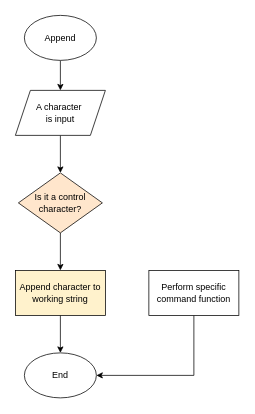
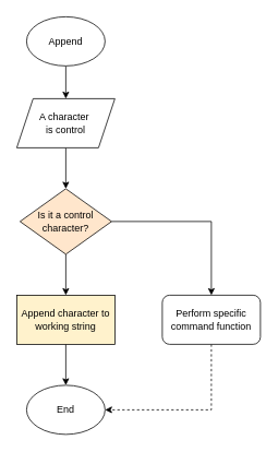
  <mxCell id="0" />
  <mxCell id="1" parent="0" />
  <mxCell id="2" style="edgeStyle=orthogonalEdgeStyle;rounded=0;orthogonalLoop=1;jettySize=auto;html=1;entryX=0.5;entryY=0;entryDx=0;entryDy=0;" edge="1" parent="1" source="3" target="5"><mxGeometry relative="1" as="geometry" /></mxCell>
  <mxCell id="3" value="Append" style="ellipse;whiteSpace=wrap;html=1;" parent="1" vertex="1"><mxGeometry x="32" y="20" width="96" height="60" as="geometry" /></mxCell>
  <mxCell id="4" style="edgeStyle=orthogonalEdgeStyle;rounded=0;orthogonalLoop=1;jettySize=auto;html=1;entryX=0.5;entryY=0;entryDx=0;entryDy=0;" edge="1" parent="1" source="5" target="8"><mxGeometry relative="1" as="geometry" /></mxCell>
- <mxCell id="5" value="&lt;div&gt;A character&amp;nbsp;&lt;/div&gt;&lt;div&gt;is input&lt;/div&gt;" style="shape=parallelogram;perimeter=parallelogramPerimeter;whiteSpace=wrap;html=1;fixedSize=1;" vertex="1" parent="1"><mxGeometry x="20" y="120" width="120" height="60" as="geometry" /></mxCell>
+ <mxCell id="5" value="&lt;div&gt;A character&amp;nbsp;&lt;/div&gt;&lt;div&gt;is control&lt;/div&gt;" style="shape=parallelogram;perimeter=parallelogramPerimeter;whiteSpace=wrap;html=1;fixedSize=1;" vertex="1" parent="1"><mxGeometry x="20" y="120" width="120" height="60" as="geometry" /></mxCell>
  <mxCell id="6" style="edgeStyle=orthogonalEdgeStyle;rounded=0;orthogonalLoop=1;jettySize=auto;html=1;entryX=0.5;entryY=0;entryDx=0;entryDy=0;" edge="1" parent="1" source="8" target="10"><mxGeometry relative="1" as="geometry" /></mxCell>
+ <mxCell id="7" style="edgeStyle=orthogonalEdgeStyle;rounded=0;orthogonalLoop=1;jettySize=auto;html=1;entryX=0.5;entryY=0;entryDx=0;entryDy=0;" edge="1" parent="1" source="8" target="12"><mxGeometry relative="1" as="geometry" /></mxCell>
  <mxCell id="8" value="Is it a control character?" style="rhombus;whiteSpace=wrap;html=1;fillColor=#ffe6cc;" vertex="1" parent="1"><mxGeometry x="24" y="230" width="112" height="80" as="geometry" /></mxCell>
  <mxCell id="9" style="edgeStyle=orthogonalEdgeStyle;rounded=0;orthogonalLoop=1;jettySize=auto;html=1;entryX=0.5;entryY=0;entryDx=0;entryDy=0;" edge="1" parent="1" source="10" target="13"><mxGeometry relative="1" as="geometry" /></mxCell>
  <mxCell id="10" value="Append character to working string" style="rounded=0;whiteSpace=wrap;html=1;fillColor=#fff2cc;" vertex="1" parent="1"><mxGeometry x="20" y="360" width="120" height="60" as="geometry" /></mxCell>
- <mxCell id="11" style="edgeStyle=orthogonalEdgeStyle;rounded=0;orthogonalLoop=1;jettySize=auto;html=1;entryX=1;entryY=0.5;entryDx=0;entryDy=0;" edge="1" parent="1" source="12" target="13"><mxGeometry relative="1" as="geometry"><Array as="points"><mxPoint x="258" y="500" /></Array></mxGeometry></mxCell>
- <mxCell id="12" value="Perform specific command function" style="rounded=0;whiteSpace=wrap;html=1;" vertex="1" parent="1"><mxGeometry x="198" y="360" width="120" height="60" as="geometry" /></mxCell>
+ <mxCell id="11" style="edgeStyle=orthogonalEdgeStyle;rounded=0;orthogonalLoop=1;jettySize=auto;html=1;entryX=1;entryY=0.5;entryDx=0;entryDy=0;dashed=1;" edge="1" parent="1" source="12" target="13"><mxGeometry relative="1" as="geometry"><Array as="points"><mxPoint x="258" y="500" /></Array></mxGeometry></mxCell>
+ <mxCell id="12" value="Perform specific command function" style="whiteSpace=wrap;html=1;rounded=1;" vertex="1" parent="1"><mxGeometry x="198" y="360" width="120" height="60" as="geometry" /></mxCell>
  <mxCell id="13" value="&lt;div&gt;End&lt;/div&gt;" style="ellipse;whiteSpace=wrap;html=1;" vertex="1" parent="1"><mxGeometry x="32" y="470" width="96" height="60" as="geometry" /></mxCell>
